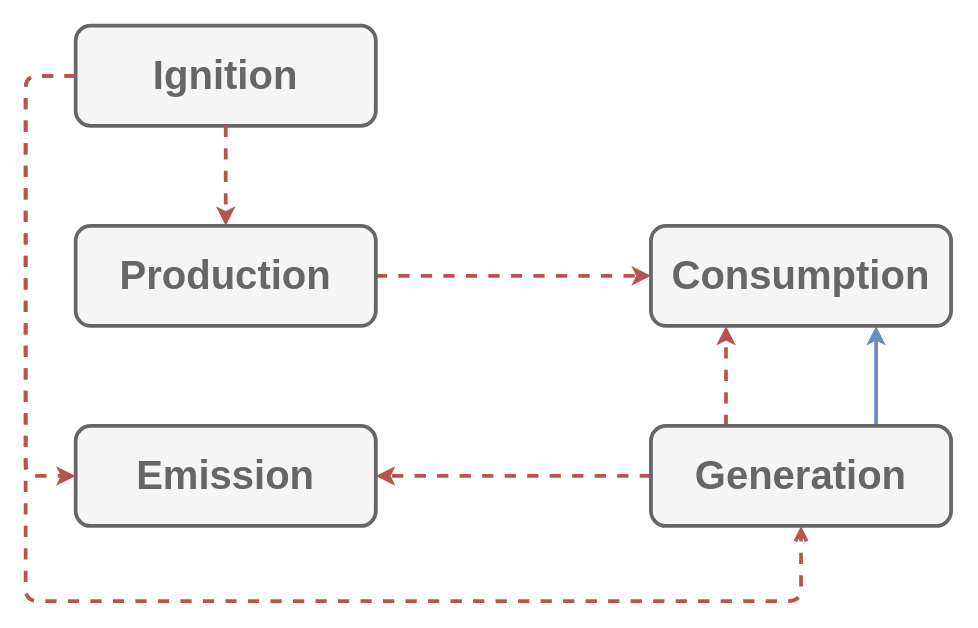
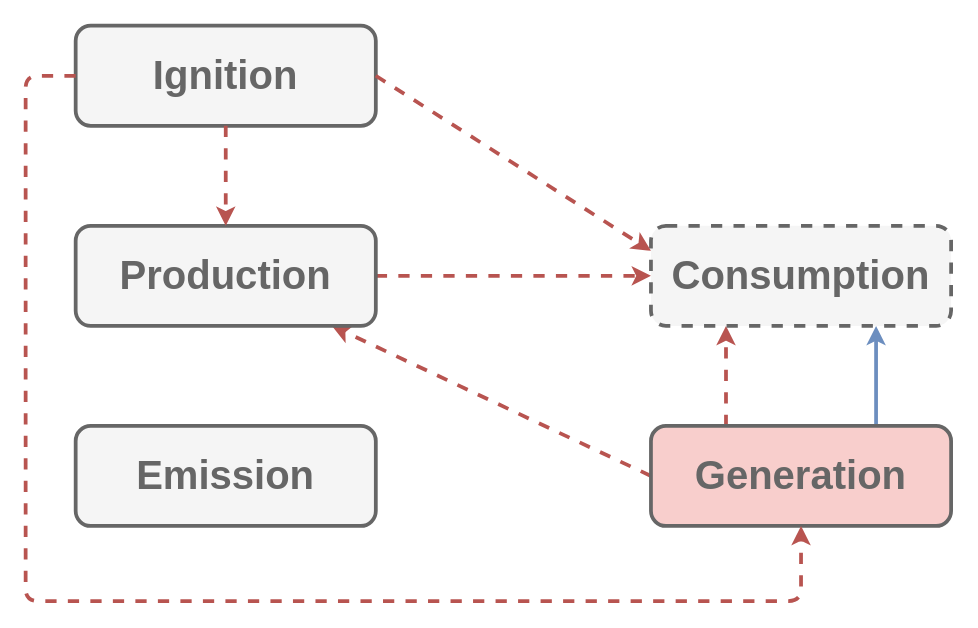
  <mxCell id="0" />
  <mxCell id="1" parent="0" />
  <mxCell id="2" value="" style="endArrow=classic;html=1;exitX=1;exitY=0.5;exitDx=0;exitDy=0;entryX=0;entryY=0.5;entryDx=0;entryDy=0;fillColor=#f8cecc;strokeColor=#b85450;strokeWidth=3;dashed=1;" parent="1" source="6" target="7" edge="1"><mxGeometry width="50" height="50" relative="1" as="geometry"><mxPoint x="680" y="410" as="sourcePoint" /><mxPoint x="730" y="360" as="targetPoint" /></mxGeometry></mxCell>
  <mxCell id="3" value="" style="endArrow=classic;html=1;entryX=0.75;entryY=1;entryDx=0;entryDy=0;strokeWidth=3;fillColor=#dae8fc;strokeColor=#6c8ebf;elbow=vertical;exitX=0.75;exitY=0;exitDx=0;exitDy=0;" parent="1" source="9" target="7" edge="1"><mxGeometry width="50" height="50" relative="1" as="geometry"><mxPoint x="850" y="390" as="sourcePoint" /><mxPoint x="530" y="210" as="targetPoint" /></mxGeometry></mxCell>
- <mxCell id="4" value="" style="endArrow=classic;html=1;exitX=0;exitY=0.5;exitDx=0;exitDy=0;entryX=1;entryY=0.5;entryDx=0;entryDy=0;fillColor=#f8cecc;strokeColor=#b85450;strokeWidth=3;dashed=1;" parent="1" source="9" target="8" edge="1"><mxGeometry width="50" height="50" relative="1" as="geometry"><mxPoint x="420" y="320" as="sourcePoint" /><mxPoint x="420" y="400" as="targetPoint" /></mxGeometry></mxCell>
+ <mxCell id="4" value="" style="endArrow=classic;html=1;exitX=0;exitY=0.5;exitDx=0;exitDy=0;fillColor=#f8cecc;strokeColor=#b85450;strokeWidth=3;dashed=1;" parent="1" source="9" target="6" edge="1"><mxGeometry width="50" height="50" relative="1" as="geometry"><mxPoint x="420" y="320" as="sourcePoint" /><mxPoint x="420" y="400" as="targetPoint" /></mxGeometry></mxCell>
  <mxCell id="5" value="" style="endArrow=classic;html=1;exitX=0.25;exitY=0;exitDx=0;exitDy=0;entryX=0.25;entryY=1;entryDx=0;entryDy=0;fillColor=#f8cecc;strokeColor=#b85450;strokeWidth=3;dashed=1;" parent="1" source="9" target="7" edge="1"><mxGeometry width="50" height="50" relative="1" as="geometry"><mxPoint x="530" y="390" as="sourcePoint" /><mxPoint x="290" y="230" as="targetPoint" /></mxGeometry></mxCell>
  <mxCell id="6" value="&lt;font style=&quot;font-size: 32px&quot; color=&quot;#666666&quot;&gt;&lt;b&gt;Production&lt;/b&gt;&lt;/font&gt;" style="rounded=1;whiteSpace=wrap;html=1;fillColor=#f5f5f5;strokeColor=#666666;strokeWidth=3;fontColor=#333333;" parent="1" vertex="1"><mxGeometry x="60" y="180" width="240" height="80" as="geometry" /></mxCell>
- <mxCell id="7" value="&lt;font style=&quot;font-size: 32px&quot; color=&quot;#666666&quot;&gt;&lt;b&gt;Consumption&lt;/b&gt;&lt;/font&gt;" style="rounded=1;whiteSpace=wrap;html=1;fillColor=#f5f5f5;strokeColor=#666666;strokeWidth=3;fontColor=#333333;" parent="1" vertex="1"><mxGeometry x="520" y="180" width="240" height="80" as="geometry" /></mxCell>
+ <mxCell id="7" value="&lt;font style=&quot;font-size: 32px&quot; color=&quot;#666666&quot;&gt;&lt;b&gt;Consumption&lt;/b&gt;&lt;/font&gt;" style="rounded=1;whiteSpace=wrap;html=1;fillColor=#f5f5f5;strokeColor=#666666;strokeWidth=3;fontColor=#333333;dashed=1;" parent="1" vertex="1"><mxGeometry x="520" y="180" width="240" height="80" as="geometry" /></mxCell>
  <mxCell id="8" value="&lt;font style=&quot;font-size: 32px&quot; color=&quot;#666666&quot;&gt;&lt;b&gt;Emission&lt;/b&gt;&lt;/font&gt;" style="rounded=1;whiteSpace=wrap;html=1;fillColor=#f5f5f5;strokeColor=#666666;strokeWidth=3;fontColor=#333333;" parent="1" vertex="1"><mxGeometry x="60" y="340" width="240" height="80" as="geometry" /></mxCell>
- <mxCell id="9" value="&lt;font style=&quot;font-size: 32px&quot; color=&quot;#666666&quot;&gt;&lt;b&gt;Generation&lt;/b&gt;&lt;/font&gt;" style="rounded=1;whiteSpace=wrap;html=1;fillColor=#f5f5f5;strokeColor=#666666;strokeWidth=3;fontColor=#333333;" parent="1" vertex="1"><mxGeometry x="520" y="340" width="240" height="80" as="geometry" /></mxCell>
+ <mxCell id="9" value="&lt;font style=&quot;font-size: 32px&quot; color=&quot;#666666&quot;&gt;&lt;b&gt;Generation&lt;/b&gt;&lt;/font&gt;" style="rounded=1;whiteSpace=wrap;html=1;fillColor=#f8cecc;strokeColor=#666666;strokeWidth=3;fontColor=#333333;" parent="1" vertex="1"><mxGeometry x="520" y="340" width="240" height="80" as="geometry" /></mxCell>
  <mxCell id="10" value="&lt;font style=&quot;font-size: 32px&quot; color=&quot;#666666&quot;&gt;&lt;b&gt;Ignition&lt;/b&gt;&lt;/font&gt;" style="rounded=1;whiteSpace=wrap;html=1;fillColor=#f5f5f5;strokeColor=#666666;strokeWidth=3;fontColor=#333333;" parent="1" vertex="1"><mxGeometry x="60" y="20" width="240" height="80" as="geometry" /></mxCell>
  <mxCell id="11" value="" style="endArrow=classic;html=1;exitX=0.5;exitY=1;exitDx=0;exitDy=0;entryX=0.5;entryY=0;entryDx=0;entryDy=0;fillColor=#f8cecc;strokeColor=#b85450;strokeWidth=3;dashed=1;" parent="1" source="10" target="6" edge="1"><mxGeometry width="50" height="50" relative="1" as="geometry"><mxPoint x="170" y="270" as="sourcePoint" /><mxPoint x="170" y="350" as="targetPoint" /></mxGeometry></mxCell>
- <mxCell id="13" value="" style="endArrow=classic;html=1;exitX=0;exitY=0.5;exitDx=0;exitDy=0;entryX=0;entryY=0.5;entryDx=0;entryDy=0;fillColor=#f8cecc;strokeColor=#b85450;strokeWidth=3;dashed=1;edgeStyle=orthogonalEdgeStyle;" parent="1" source="10" target="8" edge="1"><mxGeometry width="50" height="50" relative="1" as="geometry"><mxPoint x="190" y="290" as="sourcePoint" /><mxPoint x="190" y="370" as="targetPoint" /><Array as="points"><mxPoint x="20" y="60" /><mxPoint x="20" y="380" /></Array></mxGeometry></mxCell>
- <mxCell id="14" value="" style="endArrow=open;html=1;exitX=0;exitY=0.5;exitDx=0;exitDy=0;fillColor=#f8cecc;strokeColor=#b85450;strokeWidth=3;dashed=1;edgeStyle=orthogonalEdgeStyle;entryX=0.5;entryY=1;entryDx=0;entryDy=0;" parent="1" source="10" target="9" edge="1"><mxGeometry width="50" height="50" relative="1" as="geometry"><mxPoint x="50" y="70" as="sourcePoint" /><mxPoint x="50" y="460" as="targetPoint" /><Array as="points"><mxPoint x="20" y="60" /><mxPoint x="20" y="480" /><mxPoint x="640" y="480" /></Array></mxGeometry></mxCell>
+ <mxCell id="12" value="" style="endArrow=classic;html=1;exitX=1;exitY=0.5;exitDx=0;exitDy=0;entryX=0;entryY=0.25;entryDx=0;entryDy=0;fillColor=#f8cecc;strokeColor=#b85450;strokeWidth=3;dashed=1;" parent="1" source="10" target="7" edge="1"><mxGeometry width="50" height="50" relative="1" as="geometry"><mxPoint x="180" y="280" as="sourcePoint" /><mxPoint x="180" y="360" as="targetPoint" /></mxGeometry></mxCell>
+ <mxCell id="14" value="" style="endArrow=classic;html=1;exitX=0;exitY=0.5;exitDx=0;exitDy=0;fillColor=#f8cecc;strokeColor=#b85450;strokeWidth=3;dashed=1;edgeStyle=orthogonalEdgeStyle;entryX=0.5;entryY=1;entryDx=0;entryDy=0;" parent="1" source="10" target="9" edge="1"><mxGeometry width="50" height="50" relative="1" as="geometry"><mxPoint x="50" y="70" as="sourcePoint" /><mxPoint x="50" y="460" as="targetPoint" /><Array as="points"><mxPoint x="20" y="60" /><mxPoint x="20" y="480" /><mxPoint x="640" y="480" /></Array></mxGeometry></mxCell>
